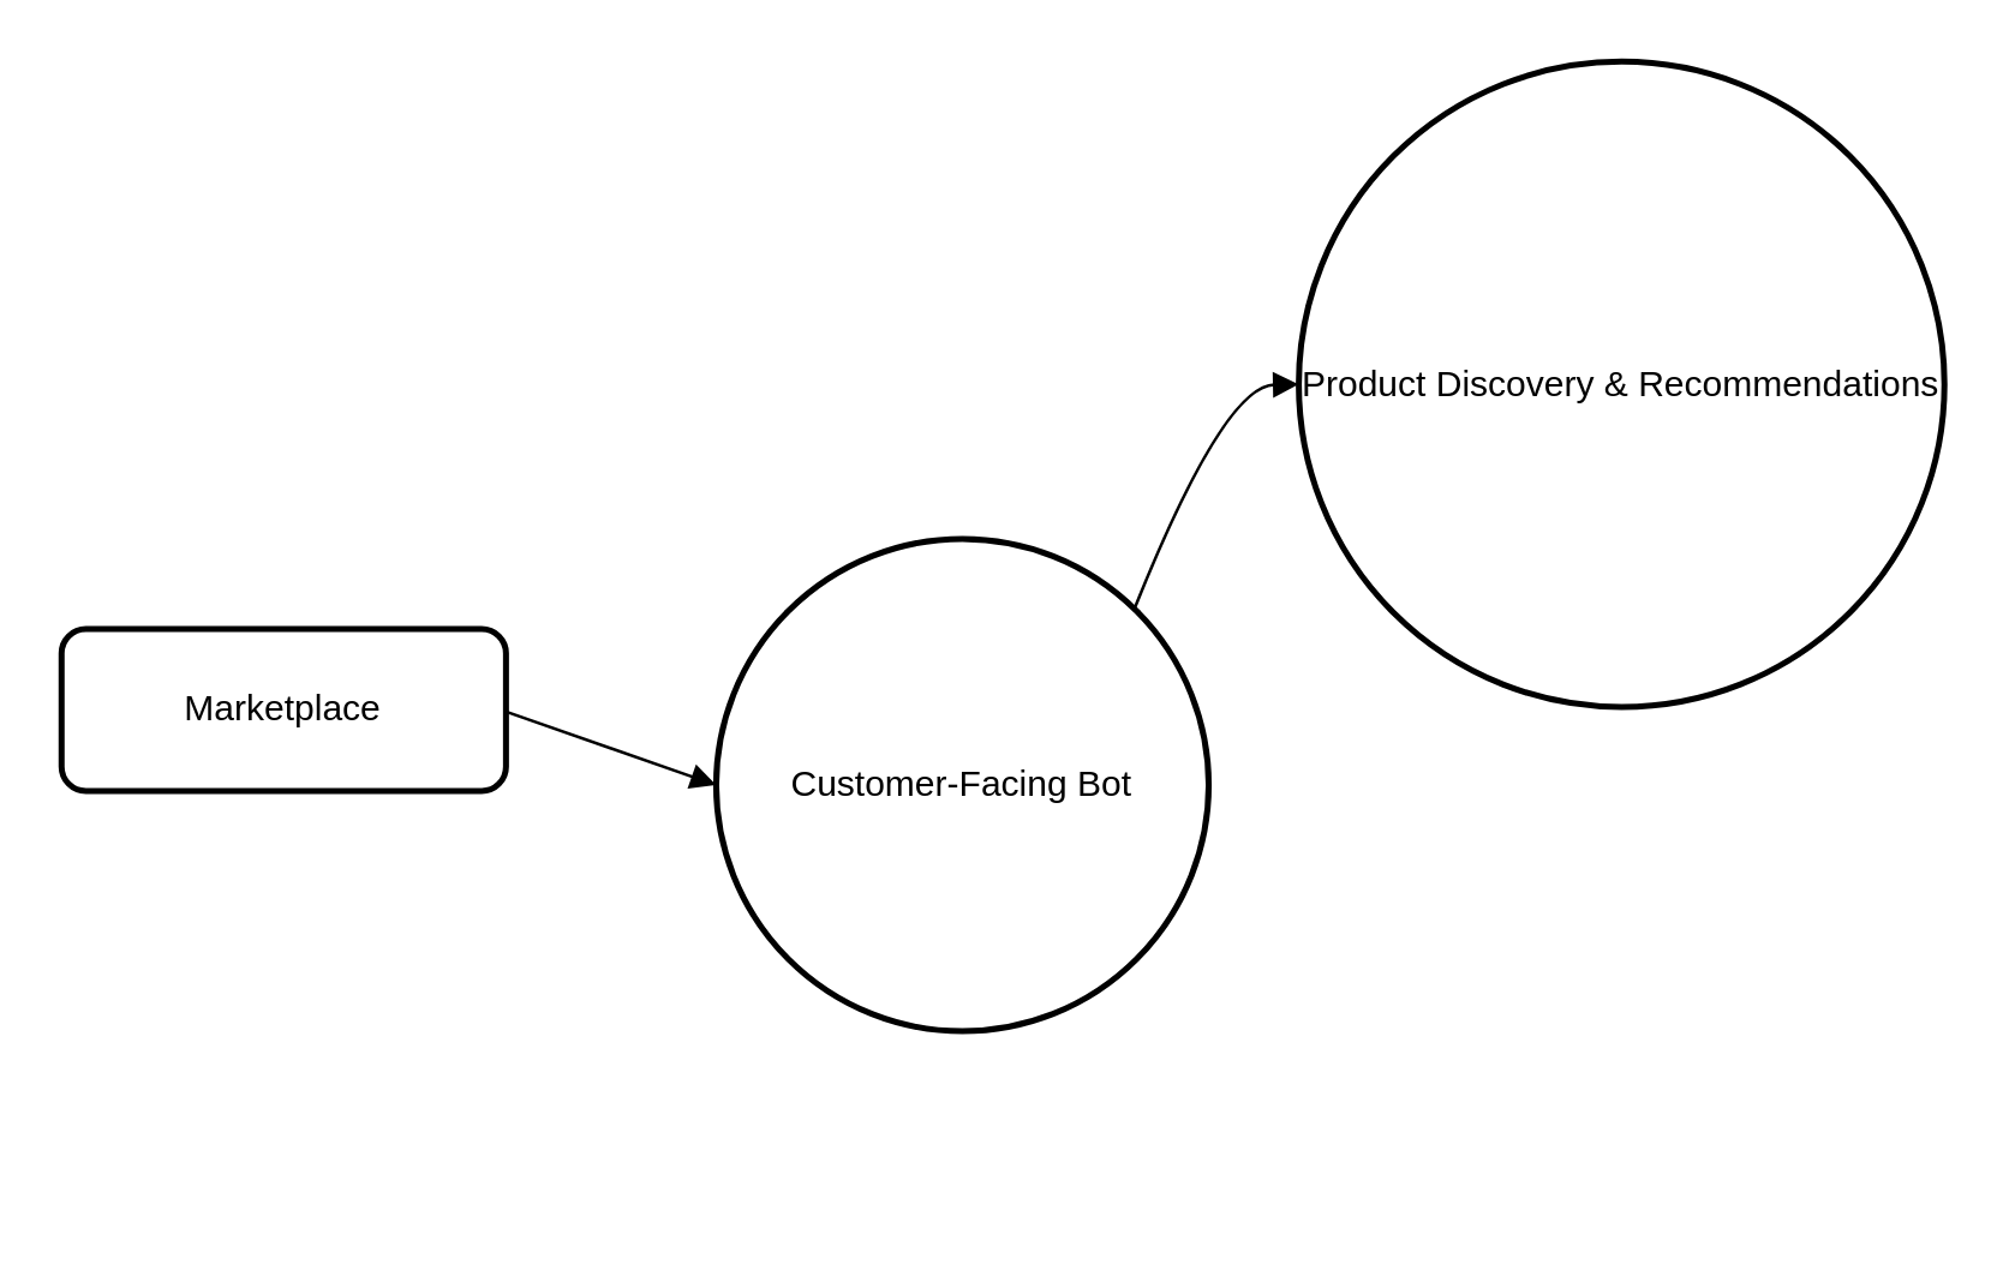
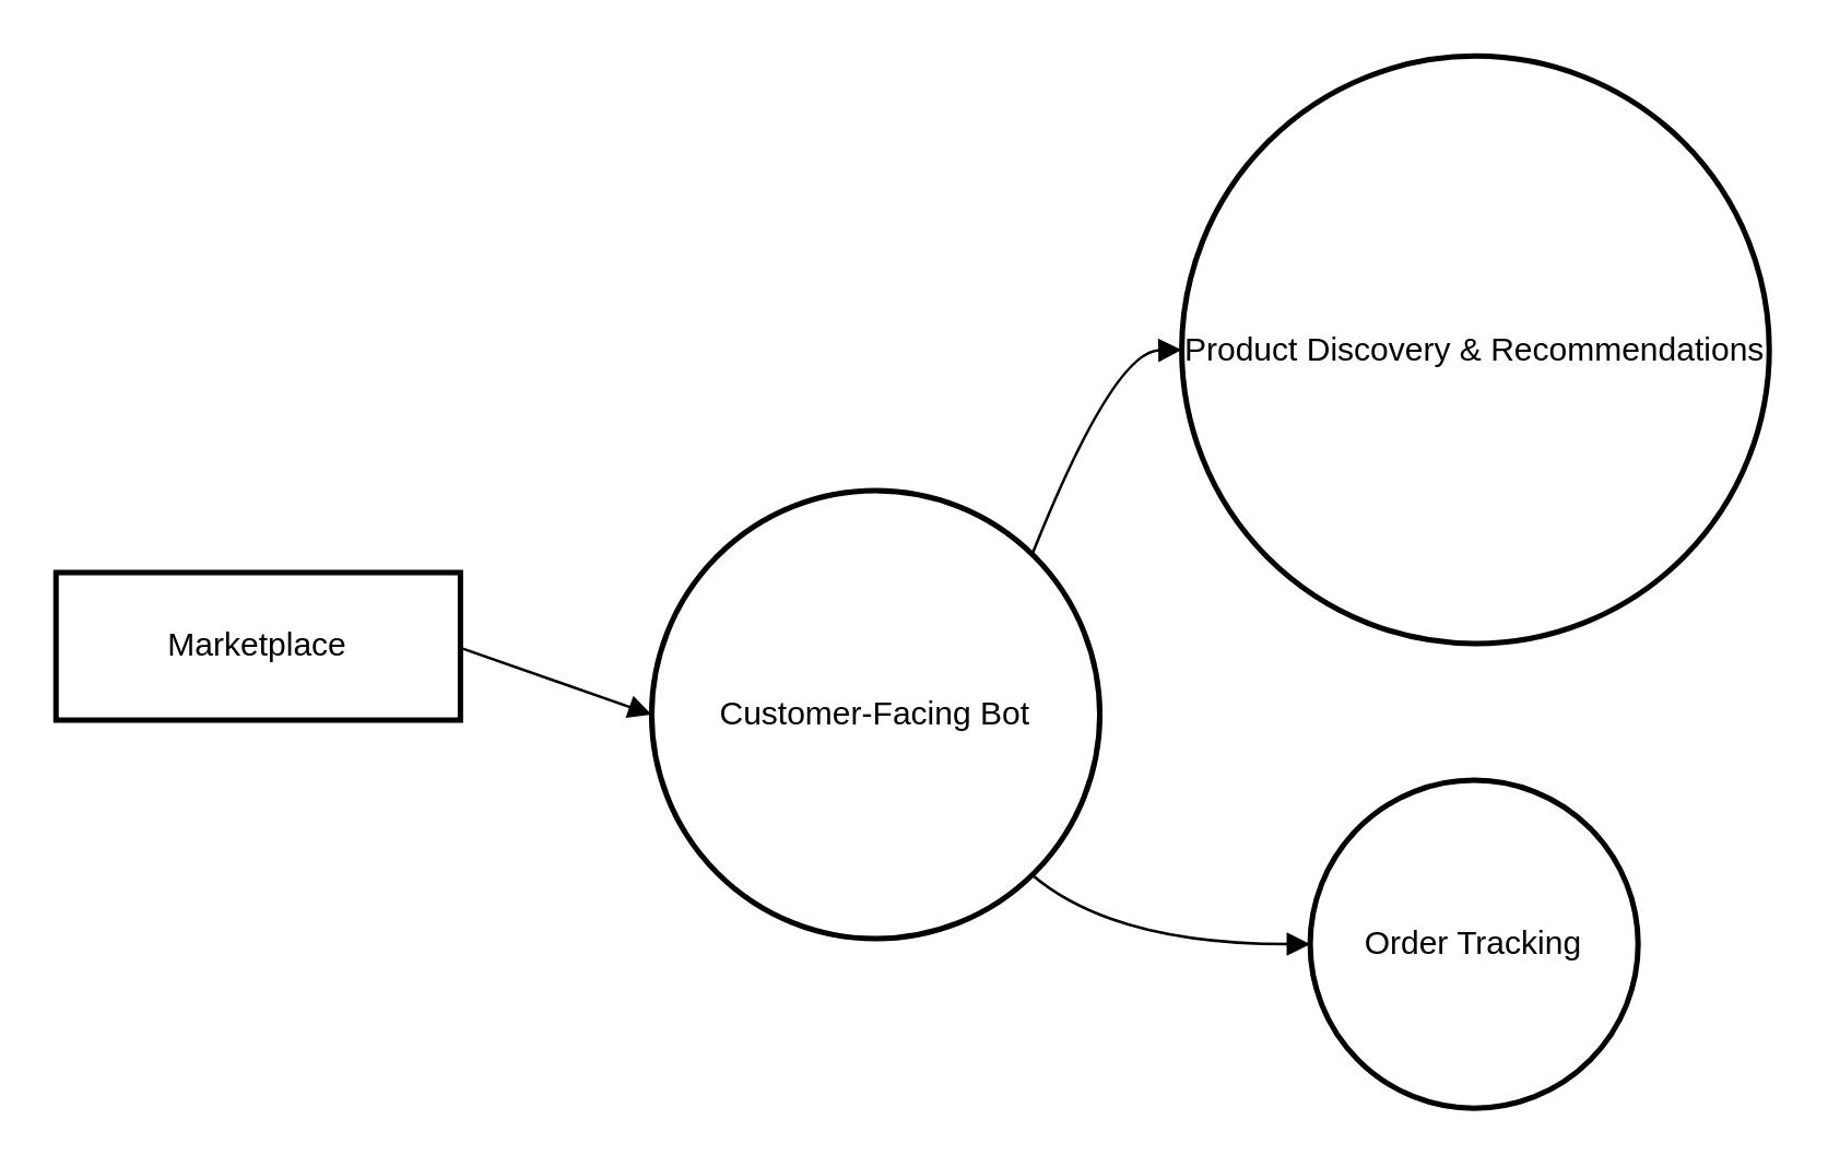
  <mxCell id="0" />
  <mxCell id="1" parent="0" />
- <mxCell id="2" value="Marketplace" style="whiteSpace=wrap;strokeWidth=2;rounded=1;" vertex="1" parent="1"><mxGeometry x="20" y="209" width="148" height="54" as="geometry" /></mxCell>
+ <mxCell id="2" value="Marketplace" style="whiteSpace=wrap;strokeWidth=2;" vertex="1" parent="1"><mxGeometry x="20" y="209" width="148" height="54" as="geometry" /></mxCell>
  <mxCell id="3" value="Customer-Facing Bot" style="ellipse;aspect=fixed;strokeWidth=2;whiteSpace=wrap;" vertex="1" parent="1"><mxGeometry x="238" y="179" width="164" height="164" as="geometry" /></mxCell>
  <mxCell id="4" value="Product Discovery &amp; Recommendations" style="ellipse;aspect=fixed;strokeWidth=2;whiteSpace=wrap;" vertex="1" parent="1"><mxGeometry x="432" y="20" width="215" height="215" as="geometry" /></mxCell>
+ <mxCell id="5" value="Order Tracking" style="ellipse;aspect=fixed;strokeWidth=2;whiteSpace=wrap;" vertex="1" parent="1"><mxGeometry x="479" y="285" width="120" height="120" as="geometry" /></mxCell>
  <mxCell id="6" value="" style="curved=1;startArrow=none;endArrow=block;exitX=1;exitY=0.51;entryX=0;entryY=0.5;" edge="1" parent="1" source="2" target="3"><mxGeometry relative="1" as="geometry"><Array as="points" /></mxGeometry></mxCell>
  <mxCell id="7" value="" style="curved=1;startArrow=none;endArrow=block;exitX=0.99;exitY=0;entryX=0;entryY=0.5;" edge="1" parent="1" source="3" target="4"><mxGeometry relative="1" as="geometry"><Array as="points"><mxPoint x="407" y="128" /></Array></mxGeometry></mxCell>
+ <mxCell id="8" value="" style="curved=1;startArrow=none;endArrow=block;exitX=0.99;exitY=1;entryX=0;entryY=0.5;" edge="1" parent="1" source="3" target="5"><mxGeometry relative="1" as="geometry"><Array as="points"><mxPoint x="407" y="345" /></Array></mxGeometry></mxCell>
